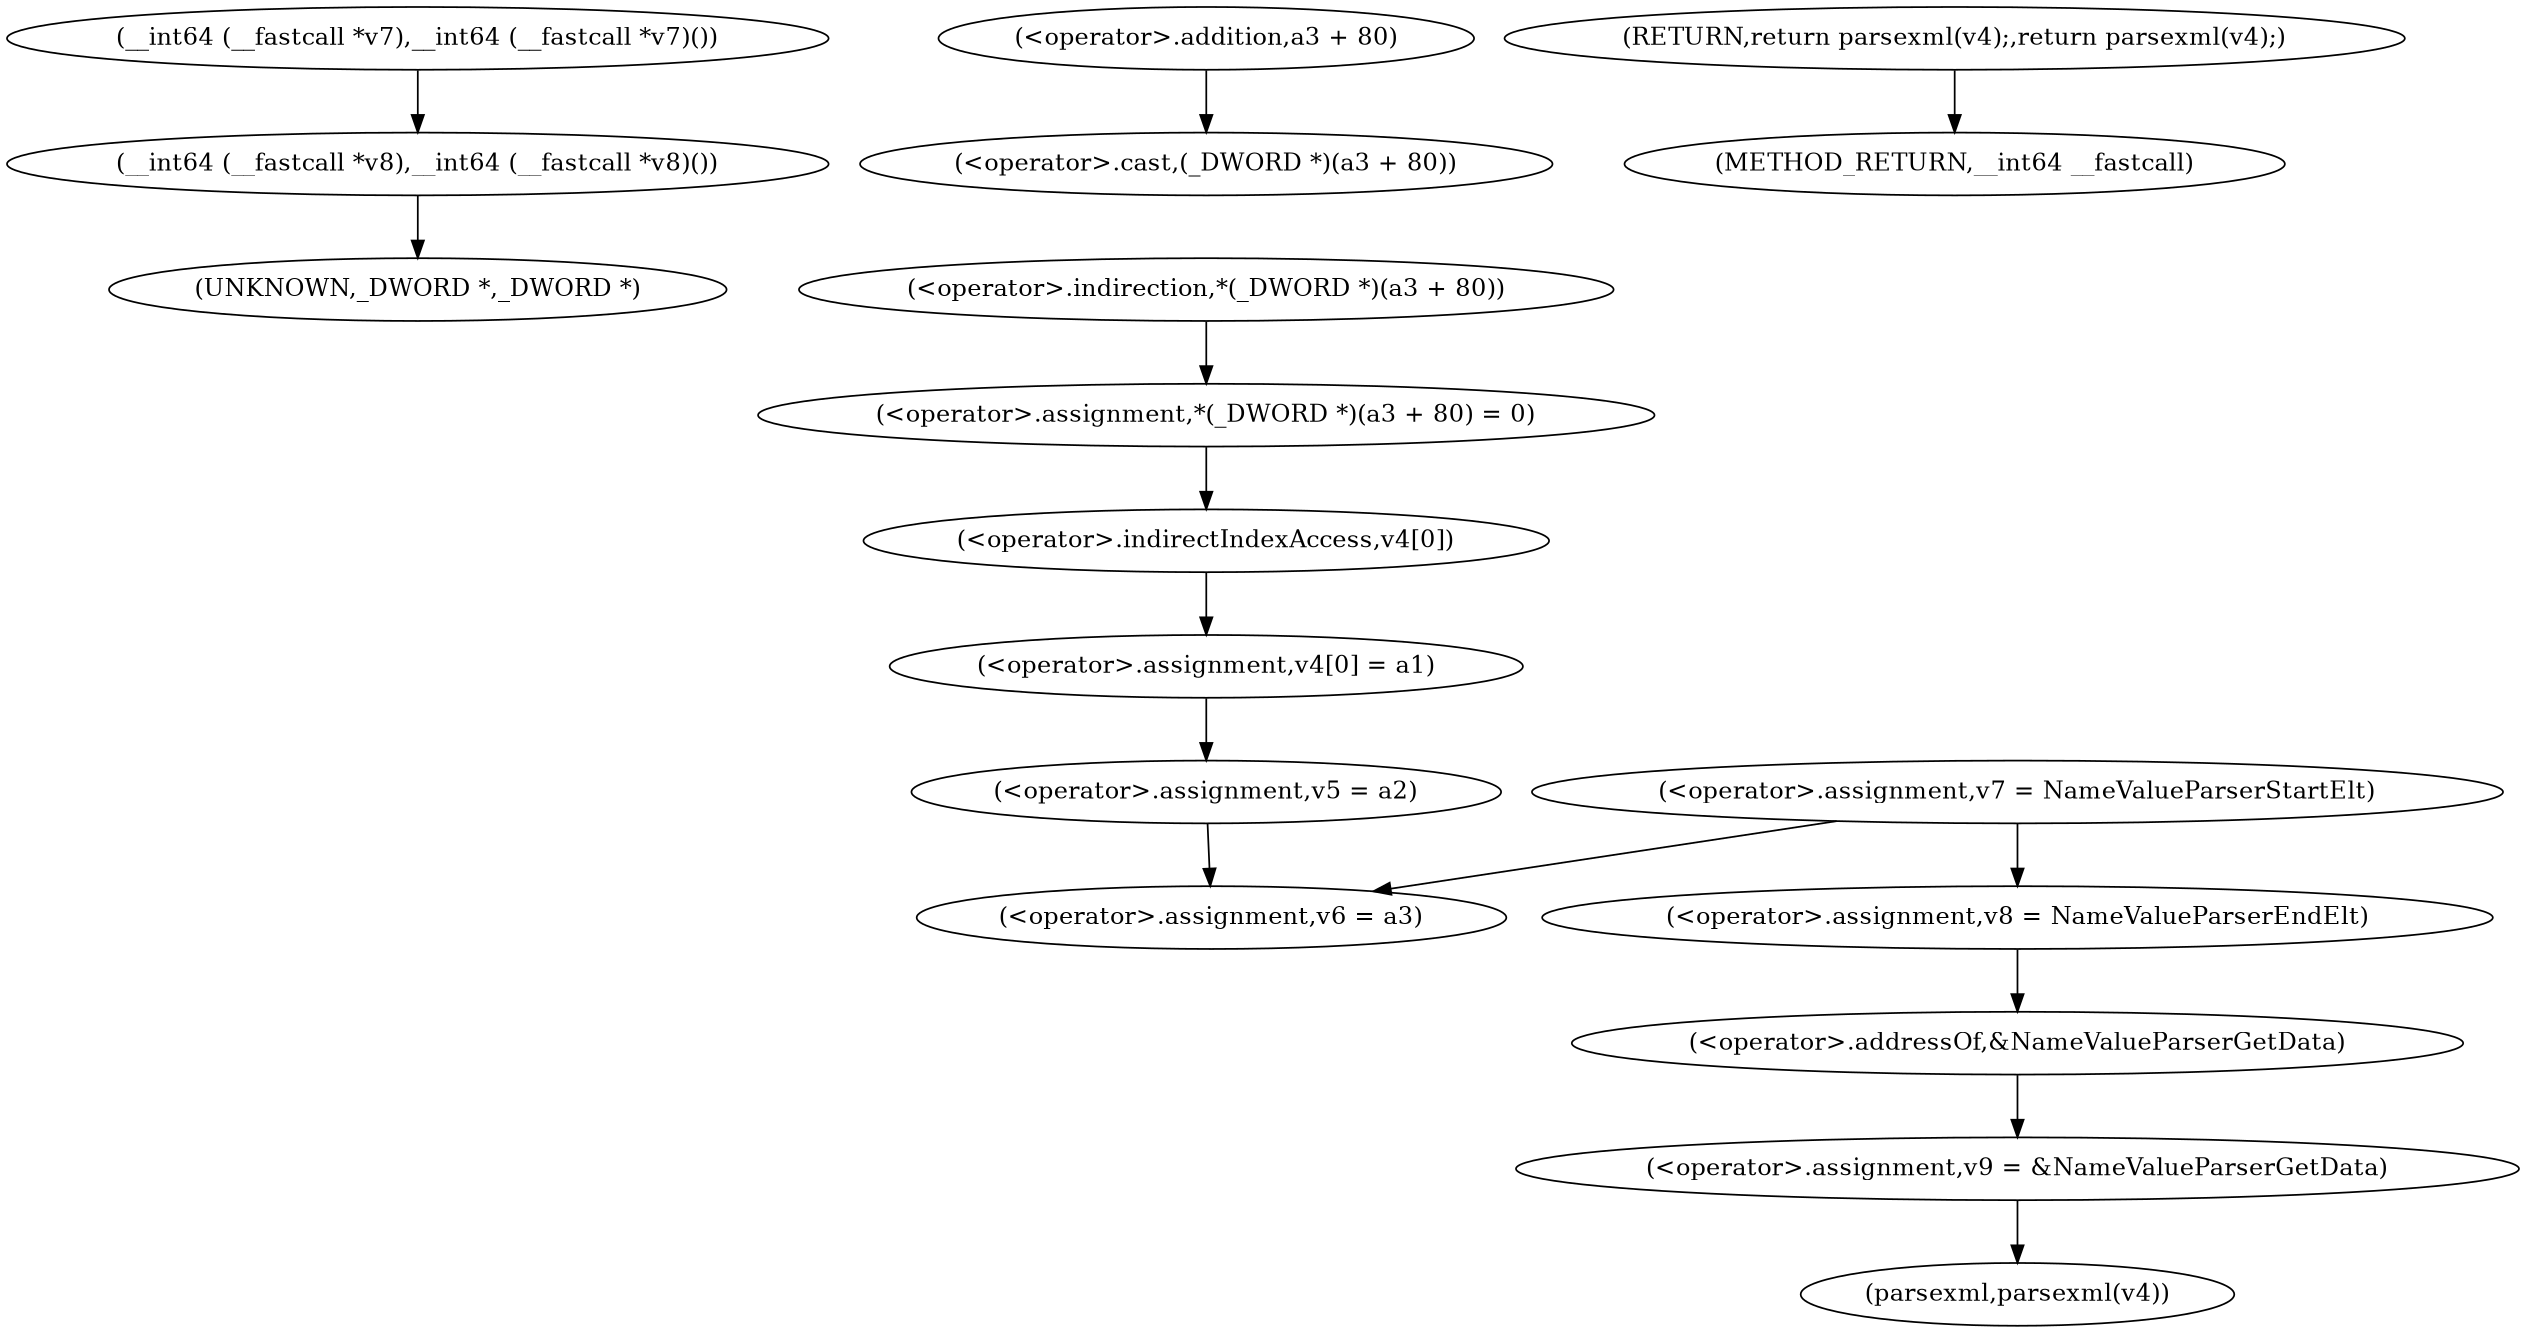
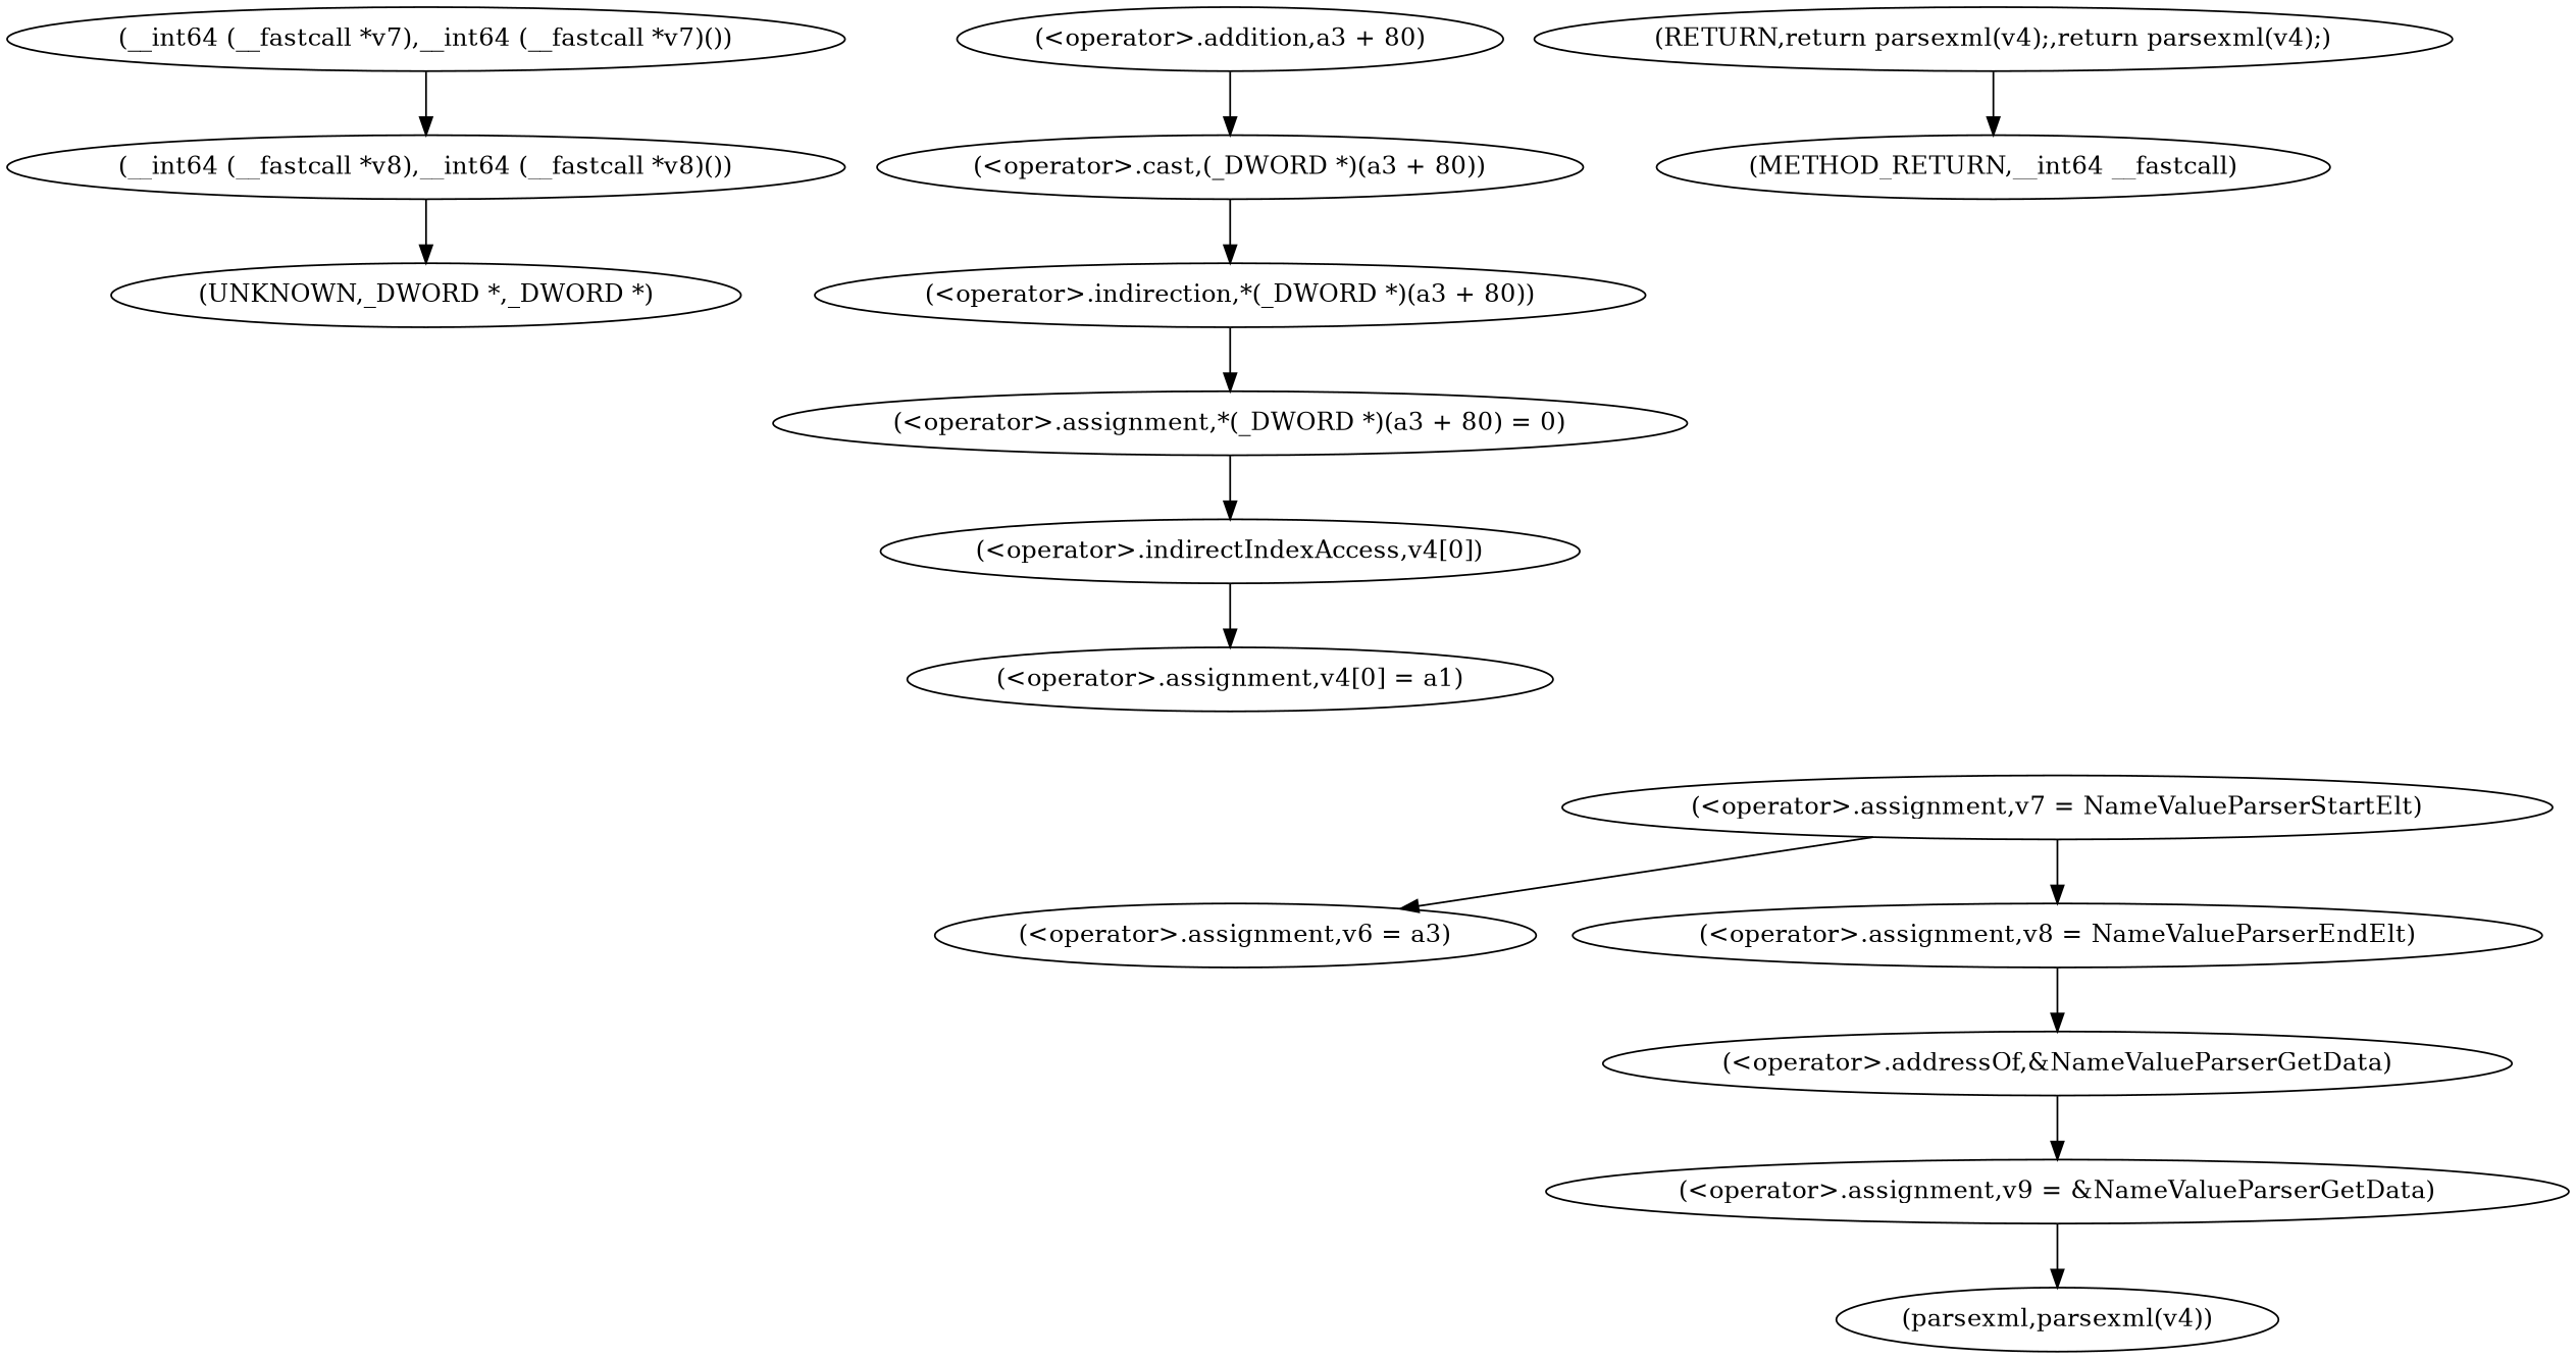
  digraph {
    fontname="DejaVu Serif"
    node [fontname="DejaVu Serif"]
    edge [fontname="DejaVu Serif"]
    n1 [label="(__int64 (__fastcall *v7),__int64 (__fastcall *v7)())"]
    n2 [label="(__int64 (__fastcall *v8),__int64 (__fastcall *v8)())"]
    n3 [label="(UNKNOWN,_DWORD *,_DWORD *)"]
    n4 [label="(<operator>.assignment,*(_DWORD *)(a3 + 80) = 0)"]
    n5 [label="(<operator>.indirectIndexAccess,v4[0])"]
    n6 [label="(<operator>.assignment,v4[0] = a1)"]
    n7 [label="(<operator>.indirection,*(_DWORD *)(a3 + 80))"]
    n8 [label="(<operator>.cast,(_DWORD *)(a3 + 80))"]
    n9 [label="(<operator>.addition,a3 + 80)"]
-   n10 [label="(<operator>.assignment,v5 = a2)"]
    n11 [label="(<operator>.assignment,v6 = a3)"]
    n12 [label="(<operator>.assignment,v7 = NameValueParserStartElt)"]
    n13 [label="(<operator>.assignment,v8 = NameValueParserEndElt)"]
    n14 [label="(<operator>.addressOf,&NameValueParserGetData)"]
    n15 [label="(<operator>.assignment,v9 = &NameValueParserGetData)"]
    n16 [label="(parsexml,parsexml(v4))"]
    n17 [label="(RETURN,return parsexml(v4);,return parsexml(v4);)"]
    n18 [label="(METHOD_RETURN,__int64 __fastcall)"]
    n1 -> n2
    n2 -> n3
    n4 -> n5
    n5 -> n6
-   n6 -> n10
    n7 -> n4
+   n8 -> n7
    n9 -> n8
-   n10 -> n11
    n12 -> n11
    n12 -> n13
    n13 -> n14
    n14 -> n15
    n15 -> n16
    n17 -> n18
  }
